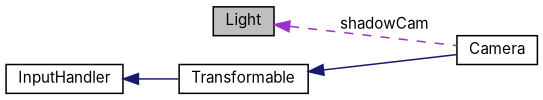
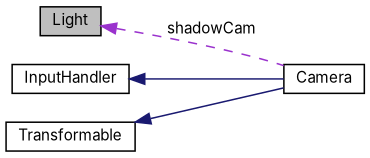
  digraph {
    fontname=Inter
    rankdir=LR
    node [color=black fillcolor=white fontname=Inter fontsize=10 shape=record style=filled]
    edge [color=midnightblue dir=back fontname=Inter fontsize=10 labelfontname=Helvetica labelfontsize=10 style=solid]
    n1 [fillcolor=grey75 fontcolor=black height=0.2 label=Light width=0.4]
    n2 [height=0.2 label=Camera width=0.4]
    n3 [height=0.2 label=InputHandler width=0.4]
    n4 [height=0.2 label=Transformable width=0.4]
    n1 -> n2 [color=darkorchid3 label=" shadowCam" style=dashed]
-   n3 -> n4
+   n3 -> n2
    n4 -> n2
  }
